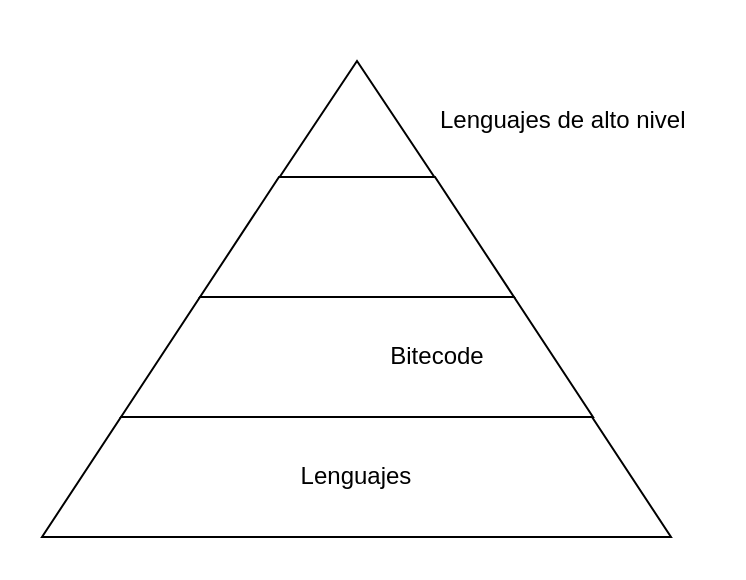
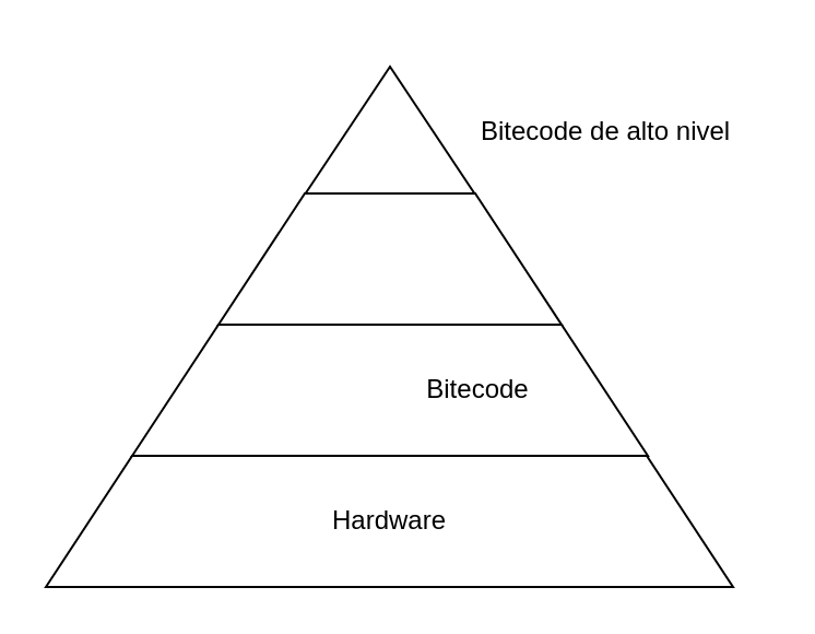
  <mxCell id="0" />
  <mxCell id="1" parent="0" />
  <mxCell id="2" value="" style="triangle;whiteSpace=wrap;html=1;rotation=-90;" vertex="1" parent="1"><mxGeometry x="148" y="20" width="60" height="80" as="geometry" /></mxCell>
  <mxCell id="3" value="" style="shape=trapezoid;perimeter=trapezoidPerimeter;whiteSpace=wrap;html=1;fixedSize=1;size=39.5;" vertex="1" parent="1"><mxGeometry x="99.5" y="88" width="157" height="60" as="geometry" /></mxCell>
  <mxCell id="4" value="" style="shape=trapezoid;perimeter=trapezoidPerimeter;whiteSpace=wrap;html=1;fixedSize=1;size=39.5;" vertex="1" parent="1"><mxGeometry x="60" y="148" width="236" height="60" as="geometry" /></mxCell>
  <mxCell id="5" value="" style="shape=trapezoid;perimeter=trapezoidPerimeter;whiteSpace=wrap;html=1;fixedSize=1;size=39.5;" vertex="1" parent="1"><mxGeometry x="20.5" y="208" width="314.5" height="60" as="geometry" /></mxCell>
- <mxCell id="6" value="Lenguajes de alto nivel" style="text;html=1;strokeColor=none;fillColor=none;align=left;verticalAlign=middle;whiteSpace=wrap;rounded=0;" vertex="1" parent="1"><mxGeometry x="217.5" y="45.5" width="133.5" height="29" as="geometry" /></mxCell>
+ <mxCell id="6" value="Bitecode de alto nivel" style="text;html=1;strokeColor=none;fillColor=none;align=left;verticalAlign=middle;whiteSpace=wrap;rounded=0;" vertex="1" parent="1"><mxGeometry x="217.5" y="45.5" width="133.5" height="29" as="geometry" /></mxCell>
  <mxCell id="7" value="Bitecode" style="text;html=1;strokeColor=none;fillColor=none;align=center;verticalAlign=middle;whiteSpace=wrap;rounded=0;" vertex="1" parent="1"><mxGeometry x="178.5" y="163" width="79" height="30" as="geometry" /></mxCell>
- <mxCell id="8" value="Lenguajes" style="text;html=1;strokeColor=none;fillColor=none;align=center;verticalAlign=middle;whiteSpace=wrap;rounded=0;" vertex="1" parent="1"><mxGeometry x="140" y="223" width="76" height="30" as="geometry" /></mxCell>
+ <mxCell id="8" value="Hardware" style="text;html=1;strokeColor=none;fillColor=none;align=center;verticalAlign=middle;whiteSpace=wrap;rounded=0;" vertex="1" parent="1"><mxGeometry x="140" y="223" width="76" height="30" as="geometry" /></mxCell>
